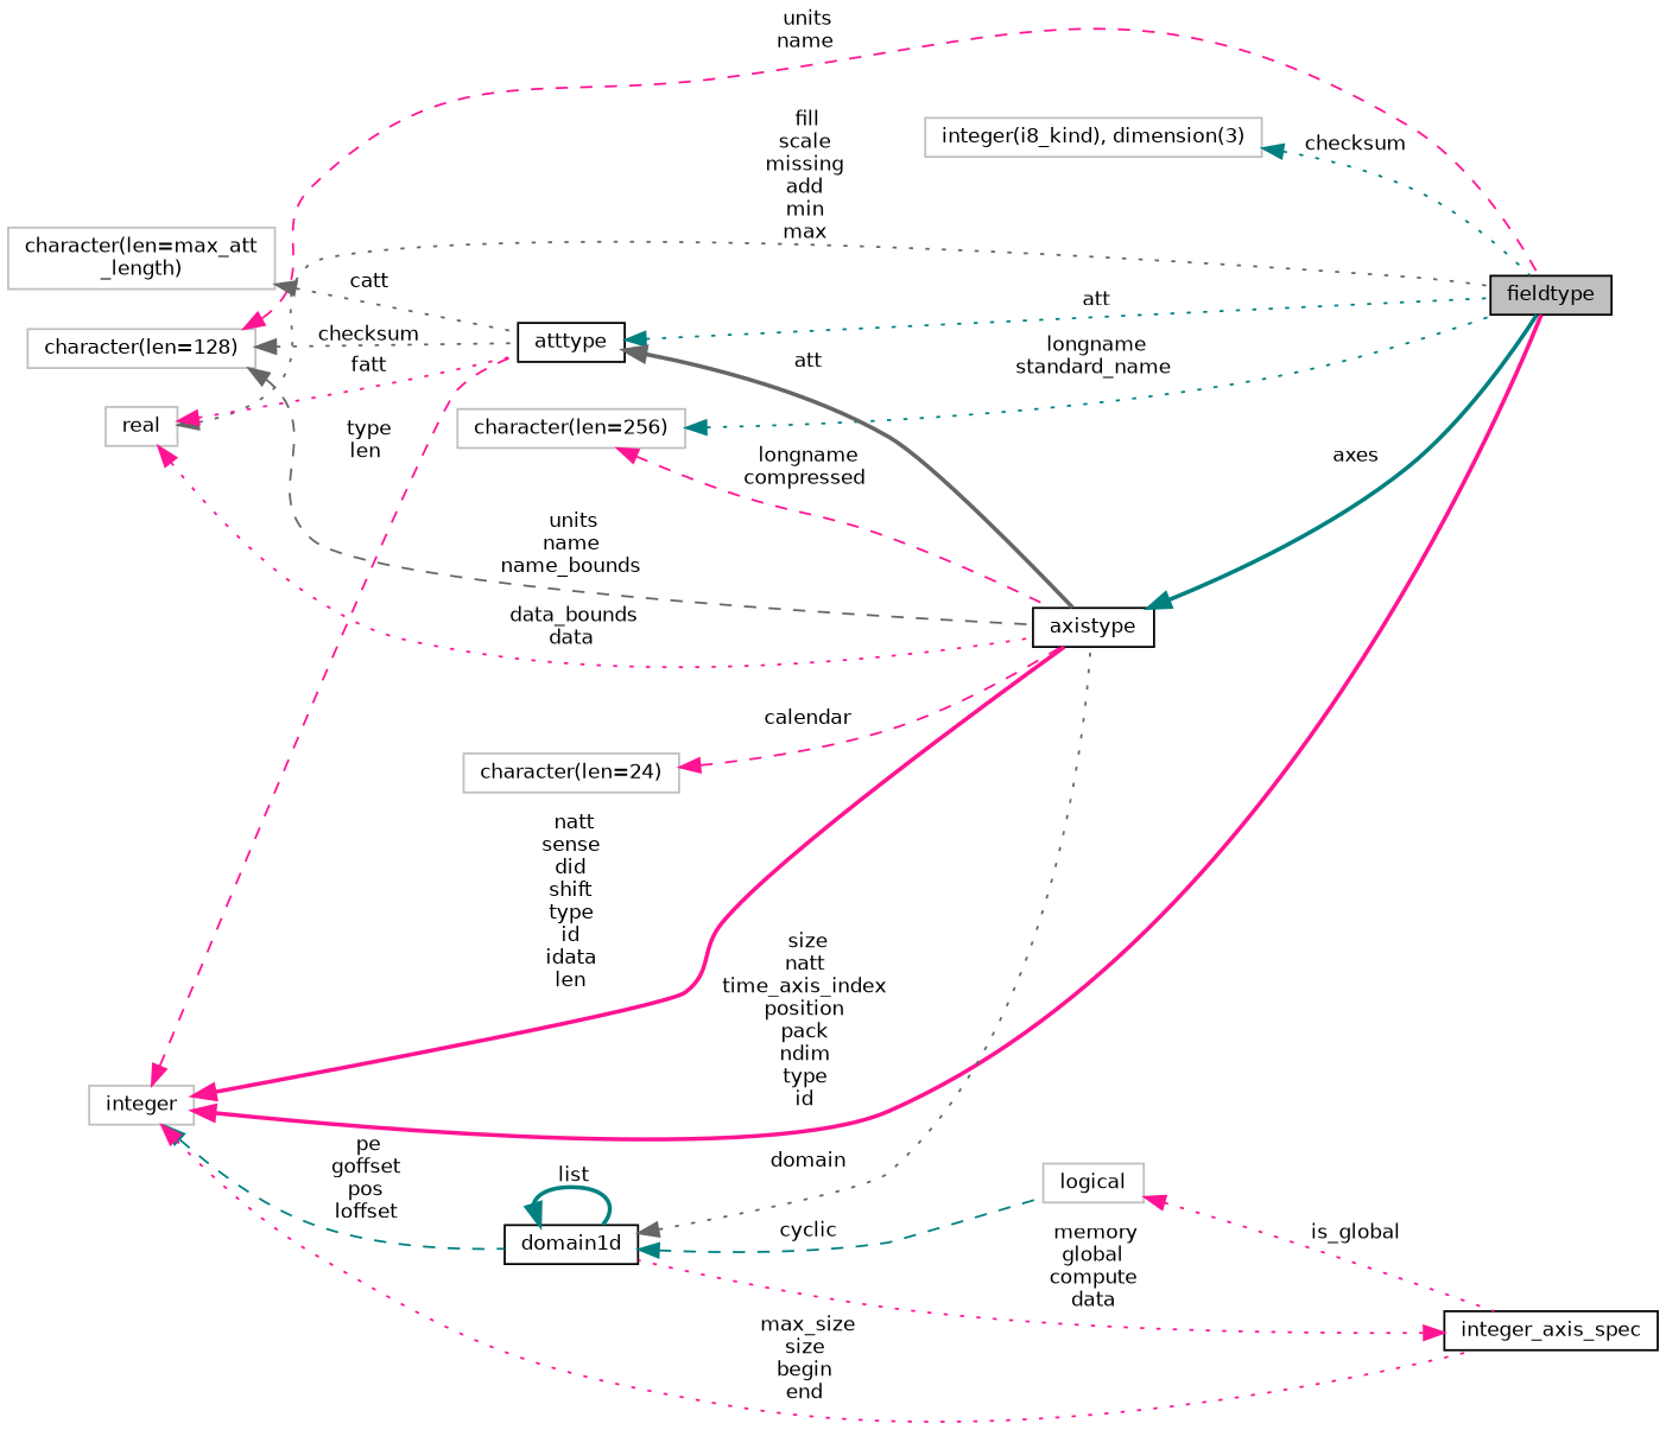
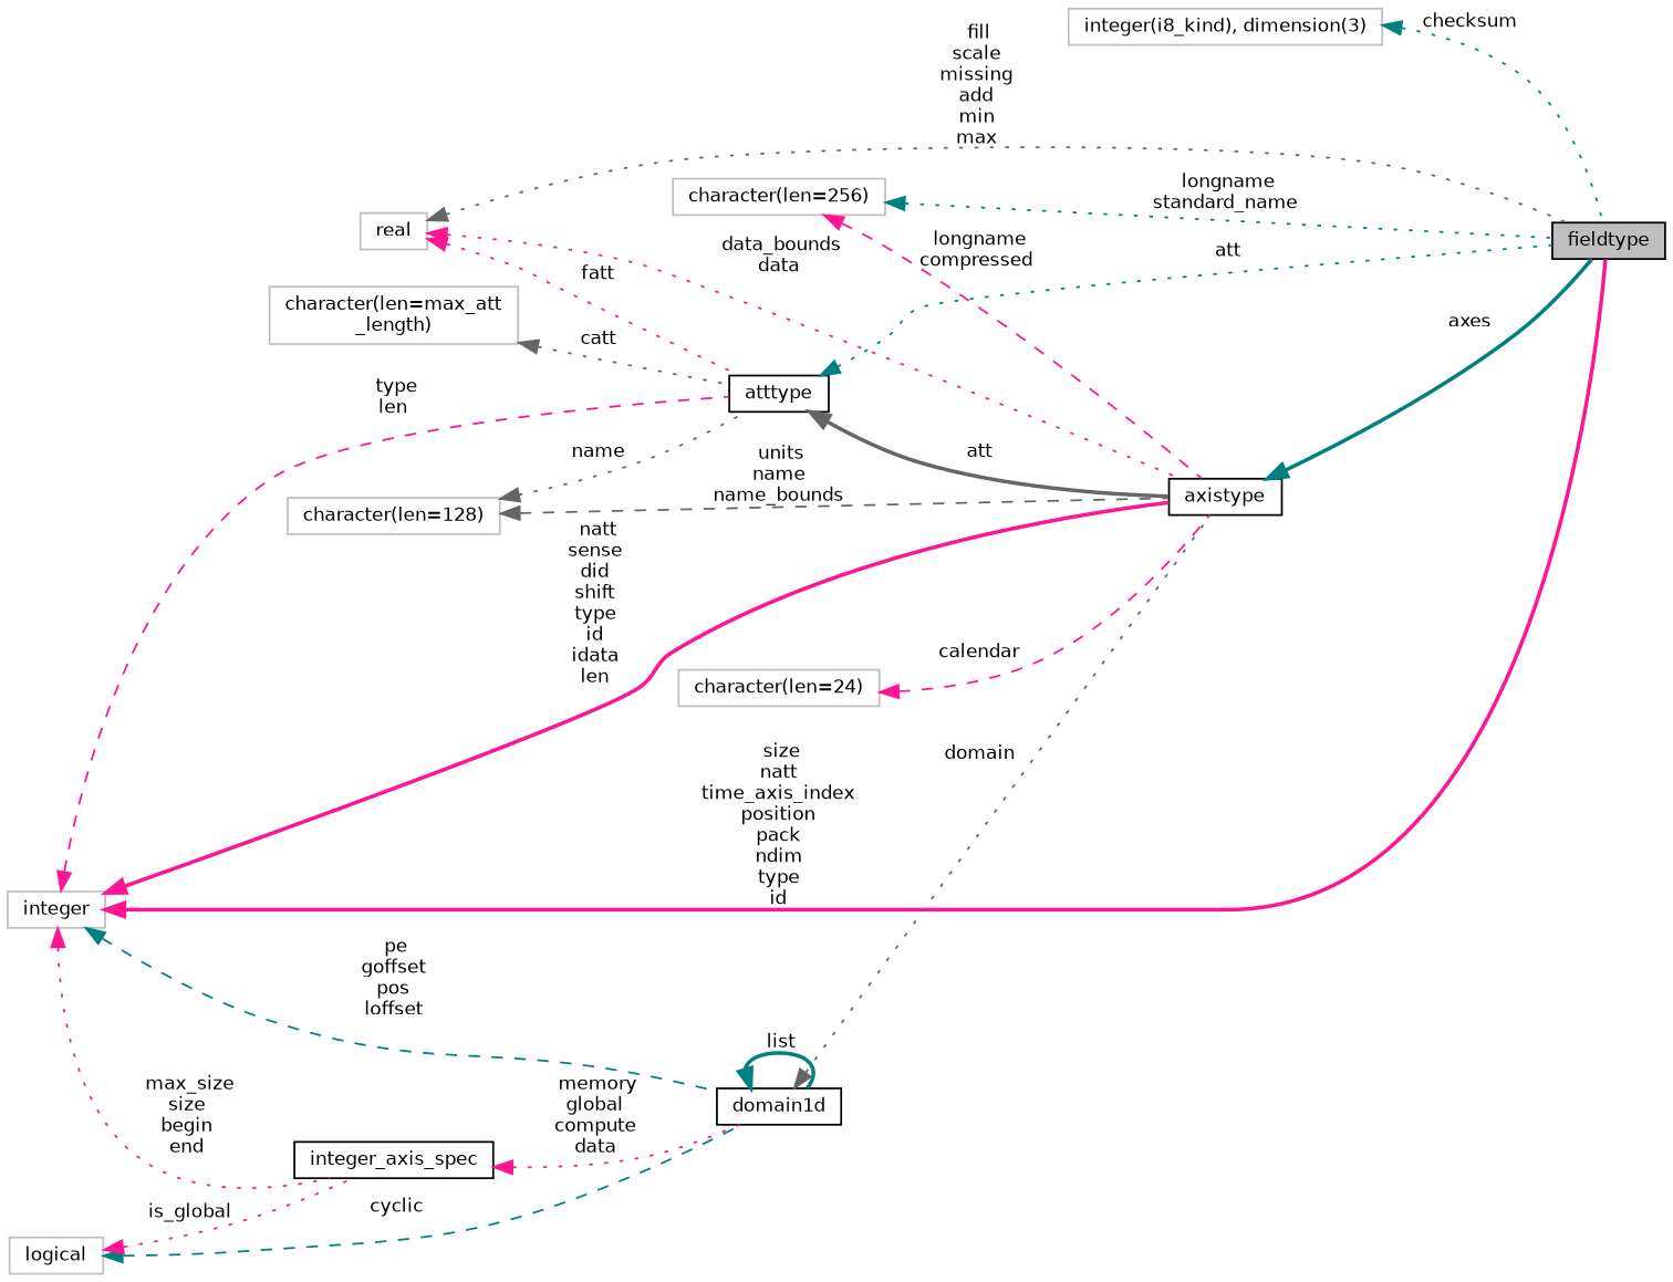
  digraph {
    rankdir=LR
    node [color=grey75 fillcolor=white fontname=Helvetica fontsize=10 shape=record style=filled]
    edge [color=deeppink dir=back fontname=Helvetica fontsize=10 labelfontname=Helvetica labelfontsize=10 style=dotted]
    n1 [color=black fillcolor=grey75 fontcolor=black height=0.2 label=fieldtype width=0.4]
    n2 [height=0.2 label="integer(i8_kind), dimension(3)" width=0.4]
    n3 [height=0.2 label="character(len=256)" width=0.4]
    n4 [color=black height=0.2 label=axistype width=0.4]
    n5 [color=black height=0.2 label=atttype width=0.4]
    n6 [height=0.2 label="character(len=128)" width=0.4]
    n7 [height=0.2 label=real width=0.4]
    n8 [height=0.2 label=integer width=0.4]
    n9 [color=black height=0.2 label=domain1d width=0.4]
    n10 [color=black height=0.2 label=integer_axis_spec width=0.4]
    n11 [height=0.2 label="character(len=max_att\l_length)" width=0.4]
    n12 [height=0.2 label=logical width=0.4]
    n13 [height=0.2 label="character(len=24)" width=0.4]
    n2 -> n1 [color=teal label=" checksum"]
    n3 -> n1 [color=teal label=" longname\nstandard_name"]
    n3 -> n4 [label=" longname\ncompressed" style=dashed]
    n4 -> n1 [color=teal label=" axes" style=bold]
    n5 -> n1 [color=teal label=" att"]
    n5 -> n4 [color=gray40 label=" att" style=bold]
-   n6 -> n1 [label=" units\nname" style=dashed]
    n6 -> n4 [color=gray40 label=" units\nname\nname_bounds" style=dashed]
-   n6 -> n5 [color=gray40 label=" checksum"]
+   n6 -> n5 [color=gray40 label=" name"]
    n7 -> n1 [color=gray40 label=" fill\nscale\nmissing\nadd\nmin\nmax"]
    n7 -> n4 [label=" data_bounds\ndata"]
    n7 -> n5 [label=" fatt"]
    n8 -> n1 [label=" size\nnatt\ntime_axis_index\nposition\npack\nndim\ntype\nid" style=bold]
    n8 -> n4 [label=" natt\nsense\ndid\nshift\ntype\nid\nidata\nlen" style=bold]
    n8 -> n5 [label=" type\nlen" style=dashed]
    n8 -> n9 [color=teal label=" pe\ngoffset\npos\nloffset" style=dashed]
    n8 -> n10 [label=" max_size\nsize\nbegin\nend"]
    n9 -> n4 [color=gray40 label=" domain"]
    n9 -> n9 [color=teal label=" list" style=bold]
    n10 -> n9 [label=" memory\nglobal\ncompute\ndata"]
    n11 -> n5 [color=gray40 label=" catt"]
-   n9 -> n12 [color=teal label=" cyclic" style=dashed]
+   n12 -> n9 [color=teal label=" cyclic" style=dashed]
    n12 -> n10 [label=" is_global"]
    n13 -> n4 [label=" calendar" style=dashed]
  }
